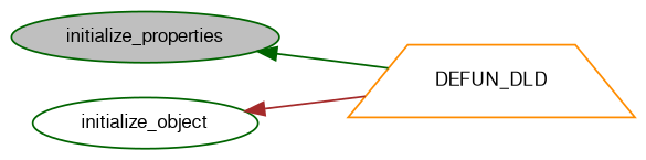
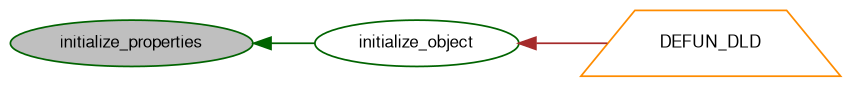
  digraph {
    rankdir=LR
    node [color=darkgreen fillcolor=white fontname=FreeSans fontsize=10 shape=ellipse style=filled]
    edge [dir=back fontname=FreeSans fontsize=10 labelfontname=FreeSans labelfontsize=10 style=solid]
    n1 [fillcolor=grey75 fontcolor=black height=0.2 label=initialize_properties width=0.4]
    n2 [height=0.2 label=initialize_object width=0.4]
    n3 [color=darkorange height=0.2 label=DEFUN_DLD shape=trapezium width=0.4]
-   n1 -> n3 [color=darkgreen]
+   n1 -> n2 [color=darkgreen]
    n2 -> n3 [color=brown]
  }
